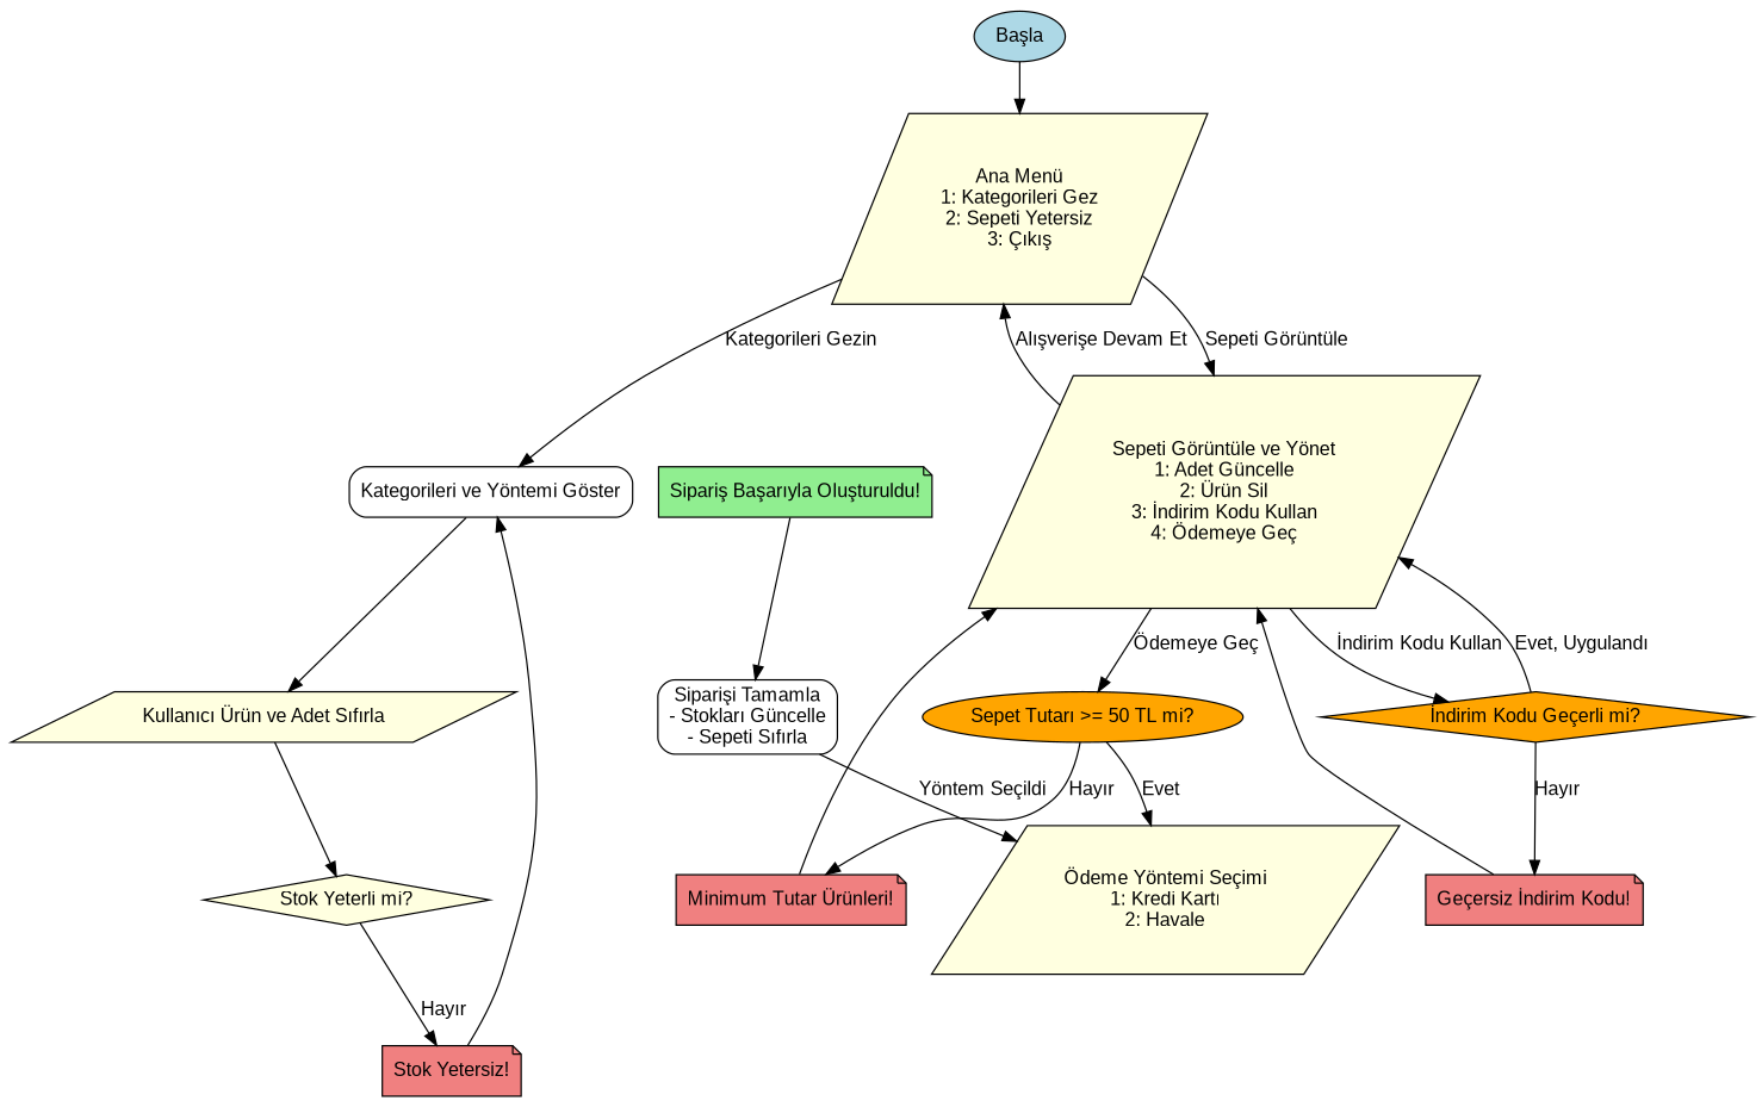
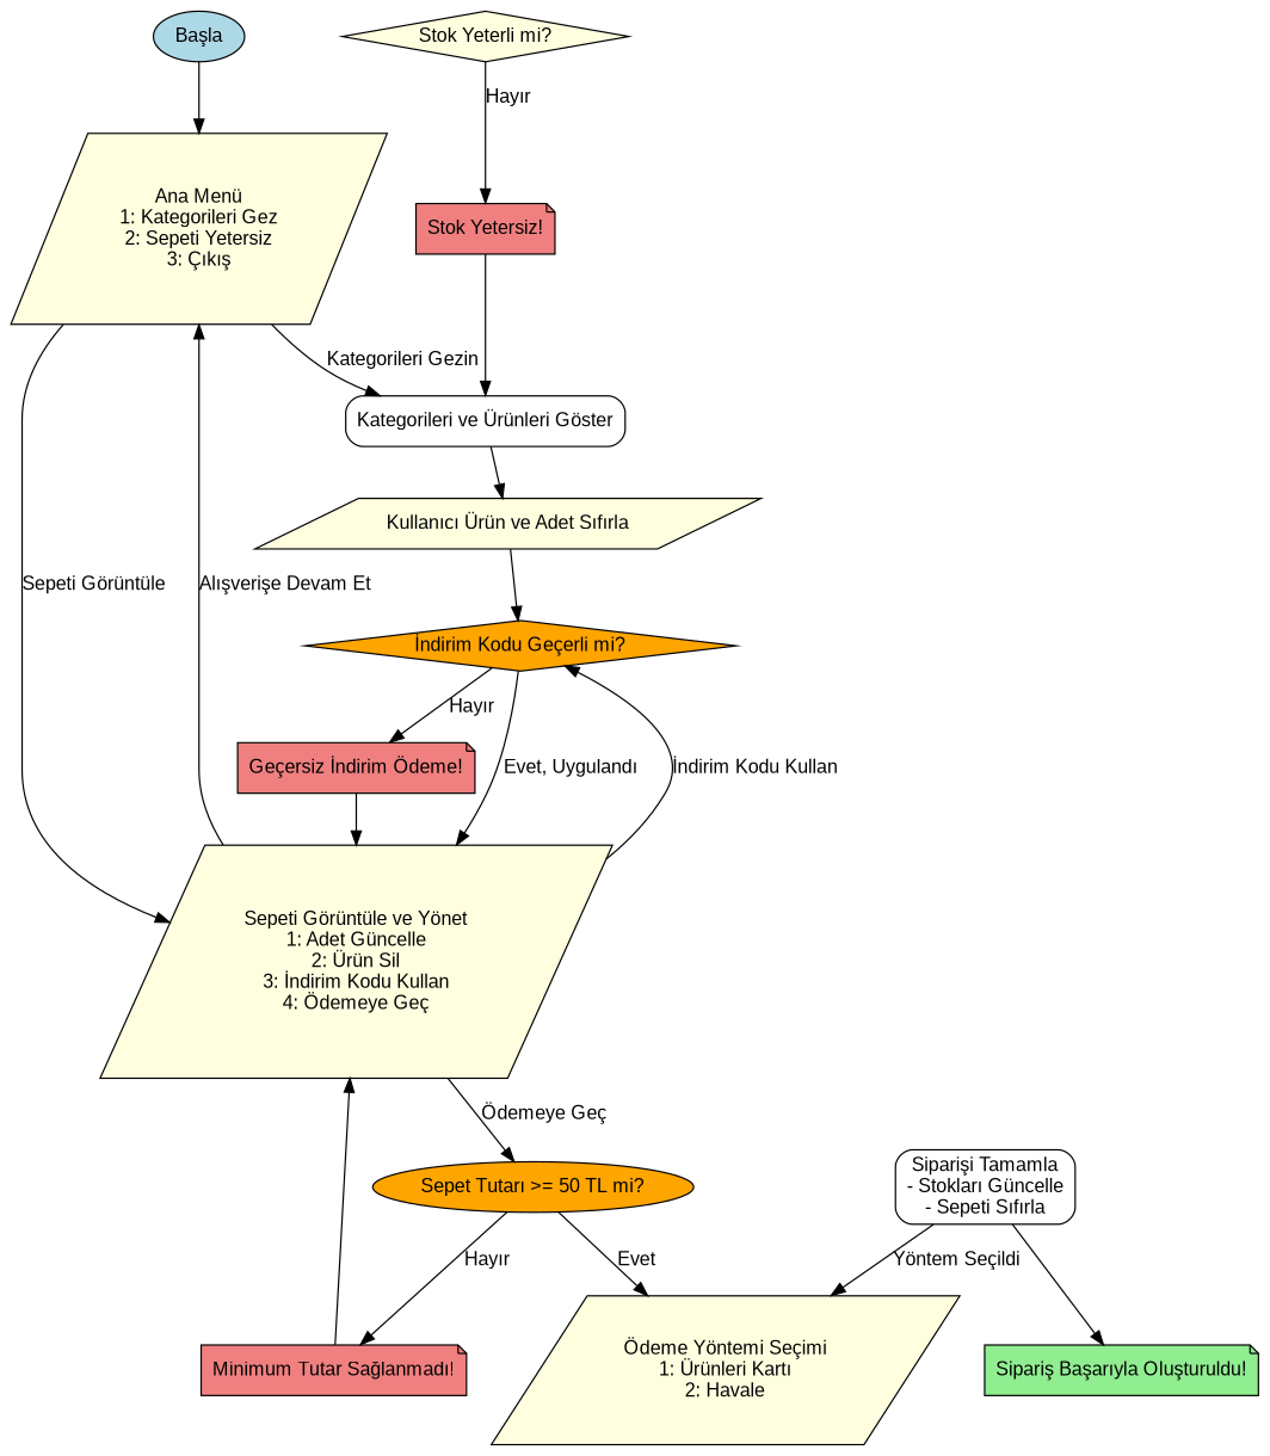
  digraph {
    rankdir=TB
    node [fillcolor=lightyellow fontname=Arial shape=parallelogram style=filled]
    edge [fontname=Arial]
    n1 [fillcolor=lightblue label="Başla" shape=ellipse]
    n2 [label="Ana Menü\n1: Kategorileri Gez\n2: Sepeti Yetersiz\n3: Çıkış"]
-   n3 [label="Kategorileri ve Yöntemi Göster" shape=box style=rounded fillcolor=""]
+   n3 [label="Kategorileri ve Ürünleri Göster" shape=box style=rounded fillcolor=""]
    n4 [label="Sepeti Görüntüle ve Yönet\n1: Adet Güncelle\n2: Ürün Sil\n3: İndirim Kodu Kullan\n4: Ödemeye Geç"]
    n5 [label="Kullanıcı Ürün ve Adet Sıfırla"]
    n6 [fillcolor=orange label="Sepet Tutarı >= 50 TL mi?" shape=ellipse]
    n7 [fillcolor=orange label="İndirim Kodu Geçerli mi?" shape=diamond]
    n8 [label="Stok Yeterli mi?" shape=diamond]
    n9 [fillcolor=lightcoral label="Stok Yetersiz!" shape=note]
-   n10 [label="Ödeme Yöntemi Seçimi\n1: Kredi Kartı\n2: Havale"]
-   n11 [fillcolor=lightcoral label="Minimum Tutar Ürünleri!" shape=note]
-   n12 [fillcolor=lightcoral label="Geçersiz İndirim Kodu!" shape=note]
+   n10 [label="Ödeme Yöntemi Seçimi\n1: Ürünleri Kartı\n2: Havale"]
+   n11 [fillcolor=lightcoral label="Minimum Tutar Sağlanmadı!" shape=note]
+   n12 [fillcolor=lightcoral label="Geçersiz İndirim Ödeme!" shape=note]
    n13 [label="Siparişi Tamamla\n- Stokları Güncelle\n- Sepeti Sıfırla" shape=box style=rounded fillcolor=""]
    n14 [fillcolor=lightgreen label="Sipariş Başarıyla Oluşturuldu!" shape=note]
    n1 -> n2
    n2 -> n3 [label="Kategorileri Gezin"]
    n2 -> n4 [label="Sepeti Görüntüle"]
    n3 -> n5
    n4 -> n2 [label="Alışverişe Devam Et"]
    n4 -> n6 [label="Ödemeye Geç"]
    n4 -> n7 [label="İndirim Kodu Kullan"]
-   n5 -> n8
+   n5 -> n7
    n6 -> n10 [label=Evet]
    n6 -> n11 [label="Hayır"]
    n7 -> n4 [label="Evet, Uygulandı"]
    n7 -> n12 [label="Hayır"]
    n8 -> n9 [label="Hayır"]
    n9 -> n3
    n11 -> n4
    n12 -> n4
    n13 -> n10 [label="Yöntem Seçildi"]
-   n14 -> n13
+   n13 -> n14
  }
